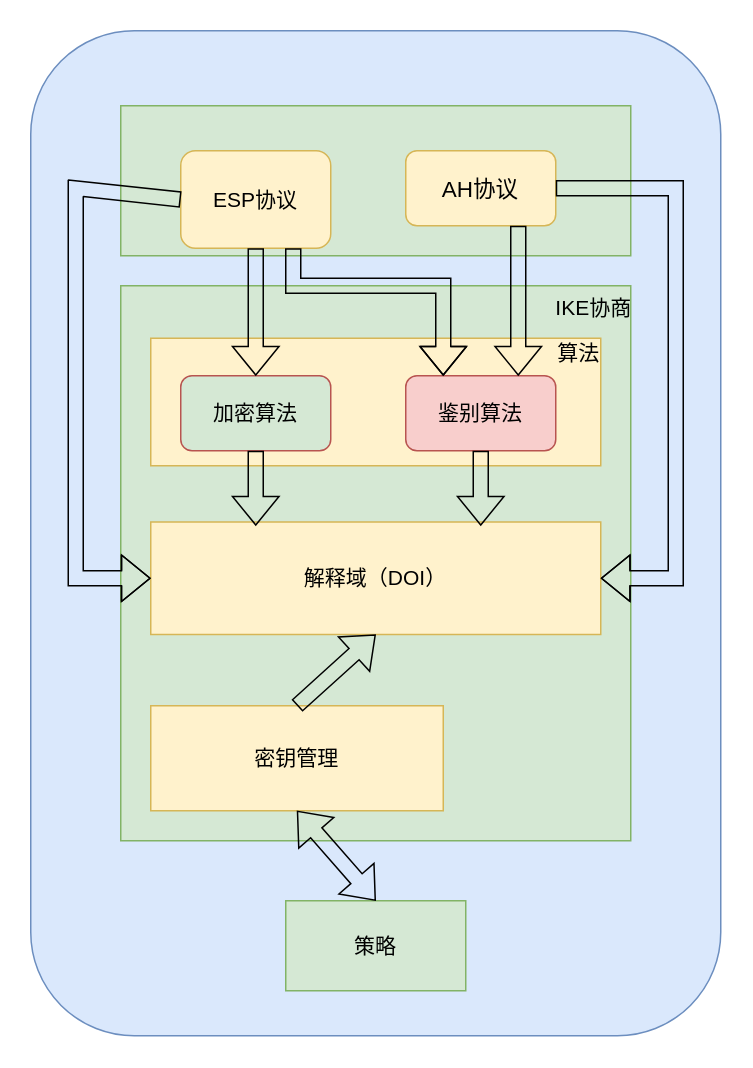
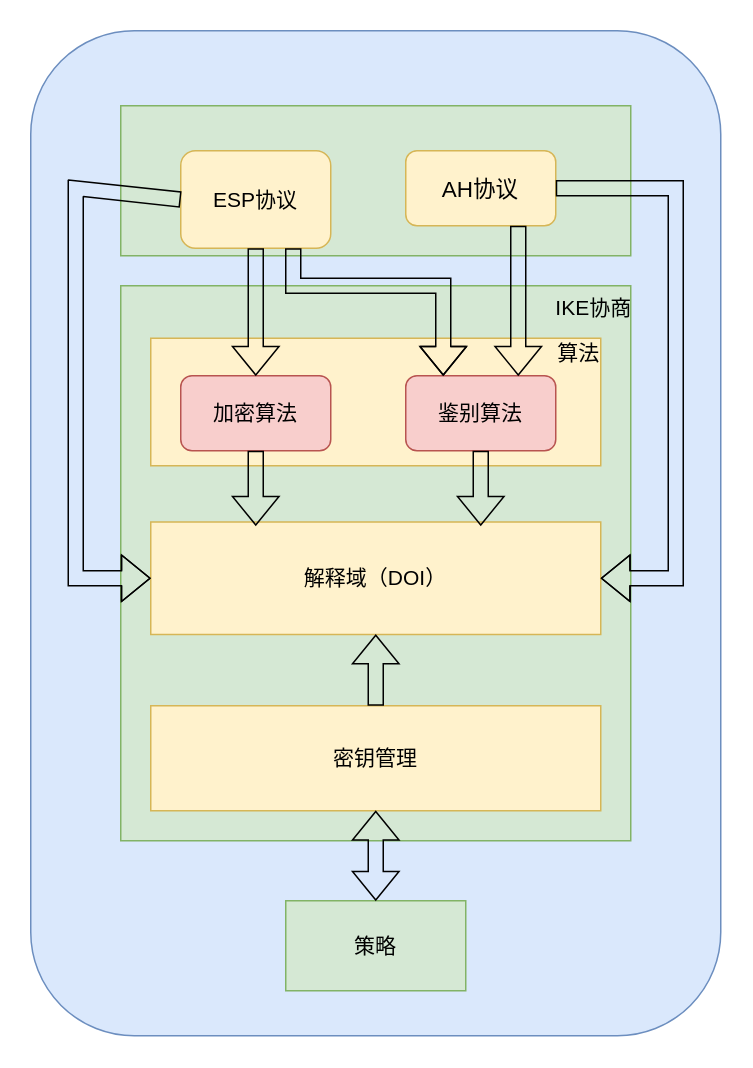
  <mxCell id="0" />
  <mxCell id="1" parent="0" />
  <mxCell id="2" value="" style="rounded=1;whiteSpace=wrap;html=1;fillColor=#dae8fc;strokeColor=#6c8ebf;" vertex="1" parent="1"><mxGeometry x="20" y="20" width="460" height="670" as="geometry" /></mxCell>
  <mxCell id="3" value="" style="rounded=0;whiteSpace=wrap;html=1;fillColor=#d5e8d4;strokeColor=#82b366;" vertex="1" parent="1"><mxGeometry x="80" y="70" width="340" height="100" as="geometry" /></mxCell>
  <mxCell id="4" value="&lt;font style=&quot;font-size: 14px;&quot;&gt;ESP协议&lt;/font&gt;" style="rounded=1;whiteSpace=wrap;html=1;fillColor=#fff2cc;strokeColor=#d6b656;" vertex="1" parent="1"><mxGeometry x="120" y="100" width="100" height="65" as="geometry" /></mxCell>
  <mxCell id="5" value="&lt;font style=&quot;font-size: 15px;&quot;&gt;AH协议&lt;/font&gt;" style="rounded=1;whiteSpace=wrap;html=1;fillColor=#fff2cc;strokeColor=#d6b656;" vertex="1" parent="1"><mxGeometry x="270" y="100" width="100" height="50" as="geometry" /></mxCell>
  <mxCell id="6" value="" style="rounded=0;whiteSpace=wrap;html=1;fillColor=#d5e8d4;strokeColor=#82b366;" vertex="1" parent="1"><mxGeometry x="80" y="190" width="340" height="370" as="geometry" /></mxCell>
  <mxCell id="7" value="&lt;font style=&quot;font-size: 14px;&quot;&gt;IKE协商&lt;/font&gt;" style="text;html=1;align=center;verticalAlign=middle;resizable=0;points=[];autosize=1;strokeColor=none;fillColor=none;" vertex="1" parent="1"><mxGeometry x="360" y="190" width="70" height="30" as="geometry" /></mxCell>
  <mxCell id="8" value="" style="rounded=0;whiteSpace=wrap;html=1;fillColor=#fff2cc;strokeColor=#d6b656;" vertex="1" parent="1"><mxGeometry x="100" y="225" width="300" height="85" as="geometry" /></mxCell>
  <mxCell id="9" value="&lt;font style=&quot;font-size: 14px;&quot;&gt;算法&lt;/font&gt;" style="text;html=1;align=center;verticalAlign=middle;resizable=0;points=[];autosize=1;strokeColor=none;fillColor=none;" vertex="1" parent="1"><mxGeometry x="360" y="220" width="50" height="30" as="geometry" /></mxCell>
- <mxCell id="10" value="&lt;font style=&quot;font-size: 14px;&quot;&gt;加密算法&lt;/font&gt;" style="rounded=1;whiteSpace=wrap;html=1;fillColor=#d5e8d4;strokeColor=#b85450;" vertex="1" parent="1"><mxGeometry x="120" y="250" width="100" height="50" as="geometry" /></mxCell>
+ <mxCell id="10" value="&lt;font style=&quot;font-size: 14px;&quot;&gt;加密算法&lt;/font&gt;" style="rounded=1;whiteSpace=wrap;html=1;fillColor=#f8cecc;strokeColor=#b85450;" vertex="1" parent="1"><mxGeometry x="120" y="250" width="100" height="50" as="geometry" /></mxCell>
  <mxCell id="11" value="&lt;font style=&quot;font-size: 14px;&quot;&gt;鉴别算法&lt;/font&gt;" style="rounded=1;whiteSpace=wrap;html=1;fillColor=#f8cecc;strokeColor=#b85450;" vertex="1" parent="1"><mxGeometry x="270" y="250" width="100" height="50" as="geometry" /></mxCell>
  <mxCell id="12" value="&lt;font style=&quot;font-size: 14px;&quot;&gt;解释域（DOI）&lt;/font&gt;" style="rounded=0;whiteSpace=wrap;html=1;fillColor=#fff2cc;strokeColor=#d6b656;" vertex="1" parent="1"><mxGeometry x="100" y="347.5" width="300" height="75" as="geometry" /></mxCell>
- <mxCell id="13" value="&lt;font style=&quot;font-size: 14px;&quot;&gt;密钥管理&lt;/font&gt;" style="rounded=0;whiteSpace=wrap;html=1;fillColor=#fff2cc;strokeColor=#d6b656;" vertex="1" parent="1"><mxGeometry x="100" y="470" width="195" height="70" as="geometry" /></mxCell>
+ <mxCell id="13" value="&lt;font style=&quot;font-size: 14px;&quot;&gt;密钥管理&lt;/font&gt;" style="rounded=0;whiteSpace=wrap;html=1;fillColor=#fff2cc;strokeColor=#d6b656;" vertex="1" parent="1"><mxGeometry x="100" y="470" width="300" height="70" as="geometry" /></mxCell>
  <mxCell id="14" value="" style="shape=flexArrow;endArrow=classic;html=1;rounded=0;exitX=0.5;exitY=1;exitDx=0;exitDy=0;entryX=0.5;entryY=0;entryDx=0;entryDy=0;" edge="1" parent="1" source="4" target="10"><mxGeometry width="50" height="50" relative="1" as="geometry"><mxPoint x="-100" y="410" as="sourcePoint" /><mxPoint x="-50" y="360" as="targetPoint" /></mxGeometry></mxCell>
  <mxCell id="15" value="" style="shape=flexArrow;endArrow=classic;html=1;rounded=0;entryX=0.25;entryY=0;entryDx=0;entryDy=0;exitX=0.75;exitY=1;exitDx=0;exitDy=0;" edge="1" parent="1" source="4" target="11"><mxGeometry width="50" height="50" relative="1" as="geometry"><mxPoint x="170" y="190" as="sourcePoint" /><mxPoint x="-50" y="290" as="targetPoint" /><Array as="points"><mxPoint x="195" y="190" /><mxPoint x="295" y="190" /></Array></mxGeometry></mxCell>
  <mxCell id="16" value="" style="shape=flexArrow;endArrow=classic;html=1;rounded=0;exitX=0.75;exitY=1;exitDx=0;exitDy=0;entryX=0.75;entryY=0;entryDx=0;entryDy=0;" edge="1" parent="1" source="5" target="11"><mxGeometry width="50" height="50" relative="1" as="geometry"><mxPoint x="-70" y="310" as="sourcePoint" /><mxPoint x="-20" y="260" as="targetPoint" /></mxGeometry></mxCell>
  <mxCell id="17" value="" style="shape=flexArrow;endArrow=classic;html=1;rounded=0;" edge="1" parent="1"><mxGeometry width="50" height="50" relative="1" as="geometry"><mxPoint x="170" y="300" as="sourcePoint" /><mxPoint x="170" y="350" as="targetPoint" /></mxGeometry></mxCell>
  <mxCell id="18" value="" style="shape=flexArrow;endArrow=classic;html=1;rounded=0;exitX=0.5;exitY=1;exitDx=0;exitDy=0;" edge="1" parent="1" source="11"><mxGeometry width="50" height="50" relative="1" as="geometry"><mxPoint x="-110" y="450" as="sourcePoint" /><mxPoint x="320" y="350" as="targetPoint" /></mxGeometry></mxCell>
  <mxCell id="19" value="" style="shape=flexArrow;endArrow=classic;html=1;rounded=0;exitX=0.5;exitY=0;exitDx=0;exitDy=0;entryX=0.5;entryY=1;entryDx=0;entryDy=0;" edge="1" parent="1" source="13" target="12"><mxGeometry width="50" height="50" relative="1" as="geometry"><mxPoint x="-150" y="480" as="sourcePoint" /><mxPoint x="-100" y="430" as="targetPoint" /></mxGeometry></mxCell>
  <mxCell id="20" value="&lt;font style=&quot;font-size: 14px;&quot;&gt;策略&lt;/font&gt;" style="rounded=0;whiteSpace=wrap;html=1;fillColor=#d5e8d4;strokeColor=#82b366;" vertex="1" parent="1"><mxGeometry x="190" y="600" width="120" height="60" as="geometry" /></mxCell>
  <mxCell id="21" value="" style="shape=flexArrow;endArrow=classic;startArrow=classic;html=1;rounded=0;entryX=0.5;entryY=1;entryDx=0;entryDy=0;exitX=0.5;exitY=0;exitDx=0;exitDy=0;" edge="1" parent="1" source="20" target="13"><mxGeometry width="100" height="100" relative="1" as="geometry"><mxPoint x="-70" y="700" as="sourcePoint" /><mxPoint x="30" y="600" as="targetPoint" /></mxGeometry></mxCell>
  <mxCell id="22" value="" style="shape=flexArrow;endArrow=classic;html=1;rounded=0;exitX=0;exitY=0.5;exitDx=0;exitDy=0;entryX=0;entryY=0.5;entryDx=0;entryDy=0;" edge="1" parent="1" source="4" target="12"><mxGeometry width="50" height="50" relative="1" as="geometry"><mxPoint x="20" y="170" as="sourcePoint" /><mxPoint x="-30" y="600" as="targetPoint" /><Array as="points"><mxPoint x="50" y="125" /><mxPoint x="50" y="385" /></Array></mxGeometry></mxCell>
  <mxCell id="23" value="" style="shape=flexArrow;endArrow=classic;html=1;rounded=0;exitX=1;exitY=0.5;exitDx=0;exitDy=0;entryX=1;entryY=0.5;entryDx=0;entryDy=0;" edge="1" parent="1" source="5" target="12"><mxGeometry width="50" height="50" relative="1" as="geometry"><mxPoint x="-100" y="250" as="sourcePoint" /><mxPoint x="640" y="313" as="targetPoint" /><Array as="points"><mxPoint x="450" y="125" /><mxPoint x="450" y="385" /></Array></mxGeometry></mxCell>
